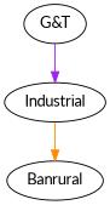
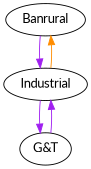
  digraph {
    fontname=Lato
    node [fontname=Lato]
    edge [color=purple fontname=Lato]
    n1 [label=Banrural]
    n2 [label=Industrial]
    n3 [label="G&T"]
+   n1 -> n2
    n2 -> n1 [color=darkorange]
+   n2 -> n3
    n3 -> n2
  }
